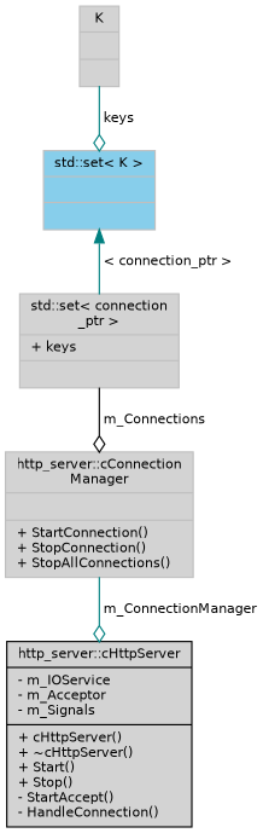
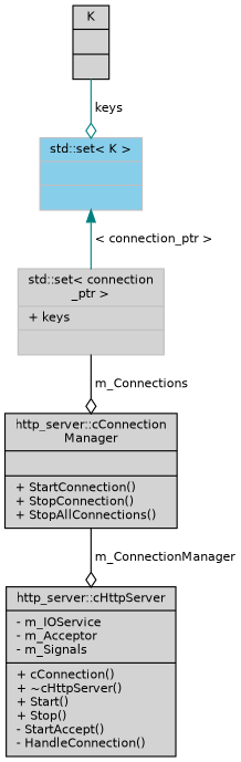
  digraph {
    node [color=grey75 fillcolor=lightgrey fontname=Helvetica fontsize=10 shape=record style=filled]
    edge [arrowhead=odiamond color=black fontname=Helvetica fontsize=10 labelfontname=Helvetica labelfontsize=10 style=solid]
-   n1 [color=black fontcolor=black height=0.2 label="{http_server::cHttpServer\n|- m_IOService\l- m_Acceptor\l- m_Signals\l|+ cHttpServer()\l+ ~cHttpServer()\l+ Start()\l+ Stop()\l- StartAccept()\l- HandleConnection()\l}" width=0.4]
-   n2 [height=0.2 label="{http_server::cConnection\lManager\n||+ StartConnection()\l+ StopConnection()\l+ StopAllConnections()\l}" width=0.4]
+   n1 [color=black fontcolor=black height=0.2 label="{http_server::cHttpServer\n|- m_IOService\l- m_Acceptor\l- m_Signals\l|+ cConnection()\l+ ~cHttpServer()\l+ Start()\l+ Stop()\l- StartAccept()\l- HandleConnection()\l}" width=0.4]
+   n2 [color=black height=0.2 label="{http_server::cConnection\lManager\n||+ StartConnection()\l+ StopConnection()\l+ StopAllConnections()\l}" width=0.4]
    n3 [height=0.2 label="{std::set\< connection\l_ptr \>\n|+ keys\l|}" width=0.4]
    n4 [fillcolor=skyblue height=0.2 label="{std::set\< K \>\n||}" width=0.4]
-   n5 [height=0.2 label="{K\n||}" width=0.4]
-   n2 -> n1 [color=teal label=" m_ConnectionManager"]
+   n5 [color=black height=0.2 label="{K\n||}" width=0.4]
+   n2 -> n1 [label=" m_ConnectionManager"]
    n3 -> n2 [label=" m_Connections"]
    n4 -> n3 [color=teal dir=back label=" \< connection_ptr \>" arrowhead=""]
    n5 -> n4 [color=teal label=" keys"]
  }
